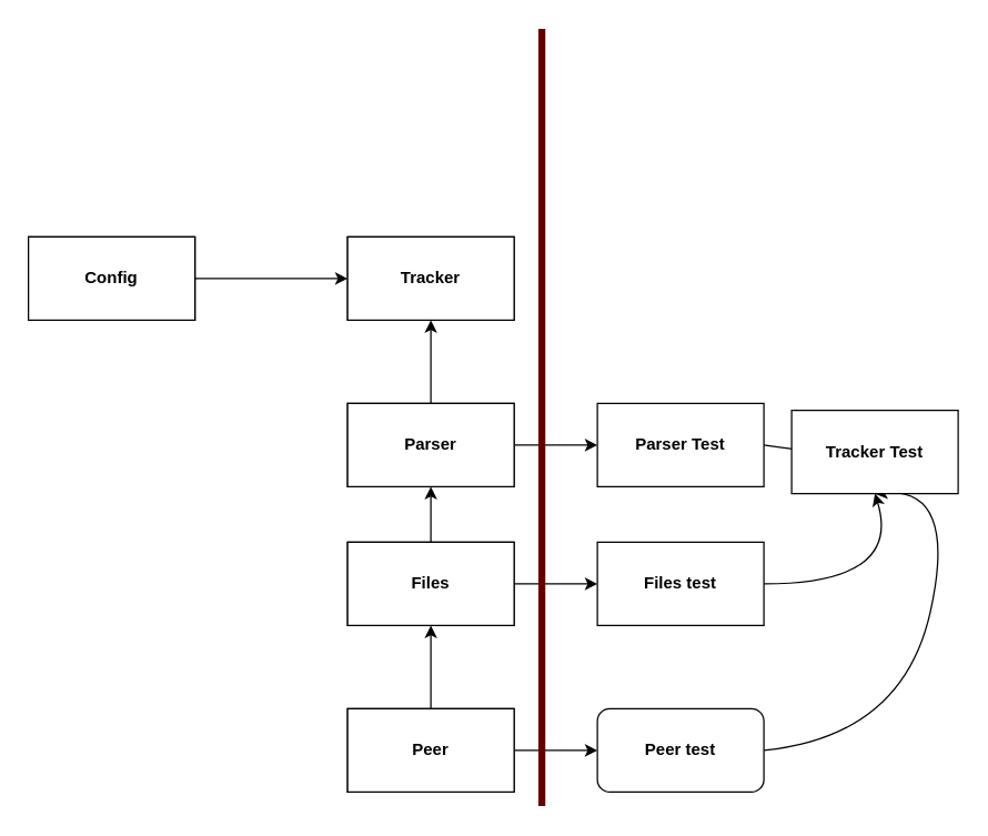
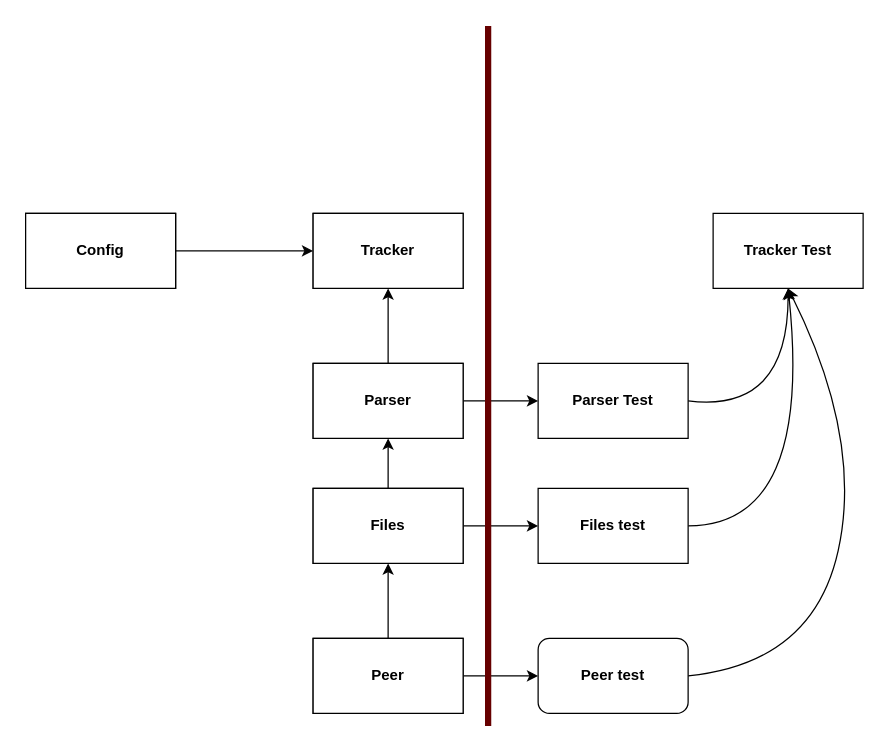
  <mxCell id="0" />
  <mxCell id="1" parent="0" />
  <mxCell id="2" value="Tracker" style="rounded=0;whiteSpace=wrap;html=1;strokeColor=#000000;" vertex="1" parent="1"><mxGeometry x="250" y="170" width="120" height="60" as="geometry" /></mxCell>
  <mxCell id="3" style="edgeStyle=none;html=1;exitX=0.5;exitY=0;exitDx=0;exitDy=0;entryX=0.5;entryY=1;entryDx=0;entryDy=0;strokeColor=#000000;" edge="1" parent="1" source="5" target="2"><mxGeometry relative="1" as="geometry" /></mxCell>
  <mxCell id="4" style="edgeStyle=none;html=1;exitX=1;exitY=0.5;exitDx=0;exitDy=0;entryX=0;entryY=0.5;entryDx=0;entryDy=0;strokeColor=#000000;" edge="1" parent="1" source="5" target="15"><mxGeometry relative="1" as="geometry" /></mxCell>
  <mxCell id="5" value="Parser" style="whiteSpace=wrap;html=1;strokeColor=#000000;" vertex="1" parent="1"><mxGeometry x="250" y="290" width="120" height="60" as="geometry" /></mxCell>
  <mxCell id="6" style="edgeStyle=none;html=1;exitX=0.5;exitY=0;exitDx=0;exitDy=0;entryX=0.5;entryY=1;entryDx=0;entryDy=0;strokeColor=#000000;" edge="1" parent="1" source="8" target="5"><mxGeometry relative="1" as="geometry" /></mxCell>
  <mxCell id="7" style="edgeStyle=none;html=1;exitX=1;exitY=0.5;exitDx=0;exitDy=0;entryX=0;entryY=0.5;entryDx=0;entryDy=0;strokeColor=#000000;" edge="1" parent="1" source="8" target="17"><mxGeometry relative="1" as="geometry" /></mxCell>
  <mxCell id="8" value="Files" style="whiteSpace=wrap;html=1;strokeColor=#000000;" vertex="1" parent="1"><mxGeometry x="250" y="390" width="120" height="60" as="geometry" /></mxCell>
  <mxCell id="9" style="edgeStyle=none;html=1;exitX=0.5;exitY=0;exitDx=0;exitDy=0;entryX=0.5;entryY=1;entryDx=0;entryDy=0;strokeColor=#000000;" edge="1" parent="1" source="11" target="8"><mxGeometry relative="1" as="geometry" /></mxCell>
  <mxCell id="10" style="edgeStyle=none;html=1;exitX=1;exitY=0.5;exitDx=0;exitDy=0;entryX=0;entryY=0.5;entryDx=0;entryDy=0;strokeColor=#000000;" edge="1" parent="1" source="11" target="19"><mxGeometry relative="1" as="geometry" /></mxCell>
  <mxCell id="11" value="Peer" style="whiteSpace=wrap;html=1;" vertex="1" parent="1"><mxGeometry x="250" y="510" width="120" height="60" as="geometry" /></mxCell>
  <mxCell id="12" style="edgeStyle=none;html=1;exitX=1;exitY=0.5;exitDx=0;exitDy=0;entryX=0;entryY=0.5;entryDx=0;entryDy=0;fontColor=#000000;labelBackgroundColor=#000000;strokeColor=#050505;" edge="1" parent="1" source="13" target="2"><mxGeometry relative="1" as="geometry" /></mxCell>
  <mxCell id="13" value="Config" style="rounded=0;whiteSpace=wrap;html=1;" vertex="1" parent="1"><mxGeometry x="20" y="170" width="120" height="60" as="geometry" /></mxCell>
  <mxCell id="14" style="edgeStyle=none;curved=1;html=1;exitX=1;exitY=0.5;exitDx=0;exitDy=0;entryX=0.5;entryY=1;entryDx=0;entryDy=0;strokeColor=#000000;" edge="1" parent="1" source="15" target="20"><mxGeometry relative="1" as="geometry"><mxPoint x="640" y="250" as="targetPoint" /><Array as="points"><mxPoint x="630" y="330" /></Array></mxGeometry></mxCell>
  <mxCell id="15" value="Parser Test" style="whiteSpace=wrap;html=1;fillColor=#FFFFFF;strokeColor=#000000;fontColor=#000000;fontStyle=1" vertex="1" parent="1"><mxGeometry x="430" y="290" width="120" height="60" as="geometry" /></mxCell>
  <mxCell id="16" style="edgeStyle=none;curved=1;html=1;exitX=1;exitY=0.5;exitDx=0;exitDy=0;entryX=0.5;entryY=1;entryDx=0;entryDy=0;strokeColor=#000000;" edge="1" parent="1" source="17" target="20"><mxGeometry relative="1" as="geometry"><Array as="points"><mxPoint x="650" y="420" /></Array></mxGeometry></mxCell>
  <mxCell id="17" value="Files test" style="whiteSpace=wrap;html=1;fillColor=#FFFFFF;strokeColor=#000000;fontColor=#000000;fontStyle=1" vertex="1" parent="1"><mxGeometry x="430" y="390" width="120" height="60" as="geometry" /></mxCell>
  <mxCell id="18" style="edgeStyle=none;curved=1;html=1;exitX=1;exitY=0.5;exitDx=0;exitDy=0;entryX=0.5;entryY=1;entryDx=0;entryDy=0;strokeColor=#000000;" edge="1" parent="1" source="19" target="20"><mxGeometry relative="1" as="geometry"><mxPoint x="630" y="240" as="targetPoint" /><Array as="points"><mxPoint x="650" y="530" /><mxPoint x="690" y="350" /></Array></mxGeometry></mxCell>
  <mxCell id="19" value="Peer test" style="rounded=1;whiteSpace=wrap;html=1;fillColor=#FFFFFF;strokeColor=#000000;fontColor=#000000;fontStyle=1" vertex="1" parent="1"><mxGeometry x="430" y="510" width="120" height="60" as="geometry" /></mxCell>
- <mxCell id="20" value="Tracker Test" style="whiteSpace=wrap;html=1;fillColor=#FFFFFF;strokeColor=#000000;fontColor=#000000;fontStyle=1" vertex="1" parent="1"><mxGeometry x="570" y="295" width="120" height="60" as="geometry" /></mxCell>
+ <mxCell id="20" value="Tracker Test" style="whiteSpace=wrap;html=1;fillColor=#FFFFFF;strokeColor=#000000;fontColor=#000000;fontStyle=1" vertex="1" parent="1"><mxGeometry x="570" y="170" width="120" height="60" as="geometry" /></mxCell>
  <mxCell id="21" value="" style="endArrow=none;html=1;curved=1;fillColor=#1ba1e2;strokeColor=#660000;labelBackgroundColor=#990000;fontColor=#990000;endSize=11;startSize=10;strokeWidth=5;" edge="1" parent="1"><mxGeometry width="50" height="50" relative="1" as="geometry"><mxPoint x="390" y="580" as="sourcePoint" /><mxPoint x="390" y="20" as="targetPoint" /></mxGeometry></mxCell>
  <mxCell id="22" value="Config" style="rounded=0;whiteSpace=wrap;html=1;fillColor=#FFFFFF;strokeColor=#000000;fontColor=#000000;fontStyle=1" vertex="1" parent="1"><mxGeometry x="20" y="170" width="120" height="60" as="geometry" /></mxCell>
  <mxCell id="23" value="Tracker" style="rounded=0;whiteSpace=wrap;html=1;fillColor=#FFFFFF;strokeColor=#000000;fontColor=#000000;fontStyle=1" vertex="1" parent="1"><mxGeometry x="250" y="170" width="120" height="60" as="geometry" /></mxCell>
  <mxCell id="24" value="Parser" style="whiteSpace=wrap;html=1;fillColor=#FFFFFF;strokeColor=#000000;fontColor=#000000;fontStyle=1" vertex="1" parent="1"><mxGeometry x="250" y="290" width="120" height="60" as="geometry" /></mxCell>
  <mxCell id="25" value="Files" style="whiteSpace=wrap;html=1;fillColor=#FFFFFF;strokeColor=#000000;fontColor=#000000;fontStyle=1" vertex="1" parent="1"><mxGeometry x="250" y="390" width="120" height="60" as="geometry" /></mxCell>
  <mxCell id="26" value="Peer" style="whiteSpace=wrap;html=1;fillColor=#FFFFFF;strokeColor=#000000;fontColor=#000000;fontStyle=1" vertex="1" parent="1"><mxGeometry x="250" y="510" width="120" height="60" as="geometry" /></mxCell>
